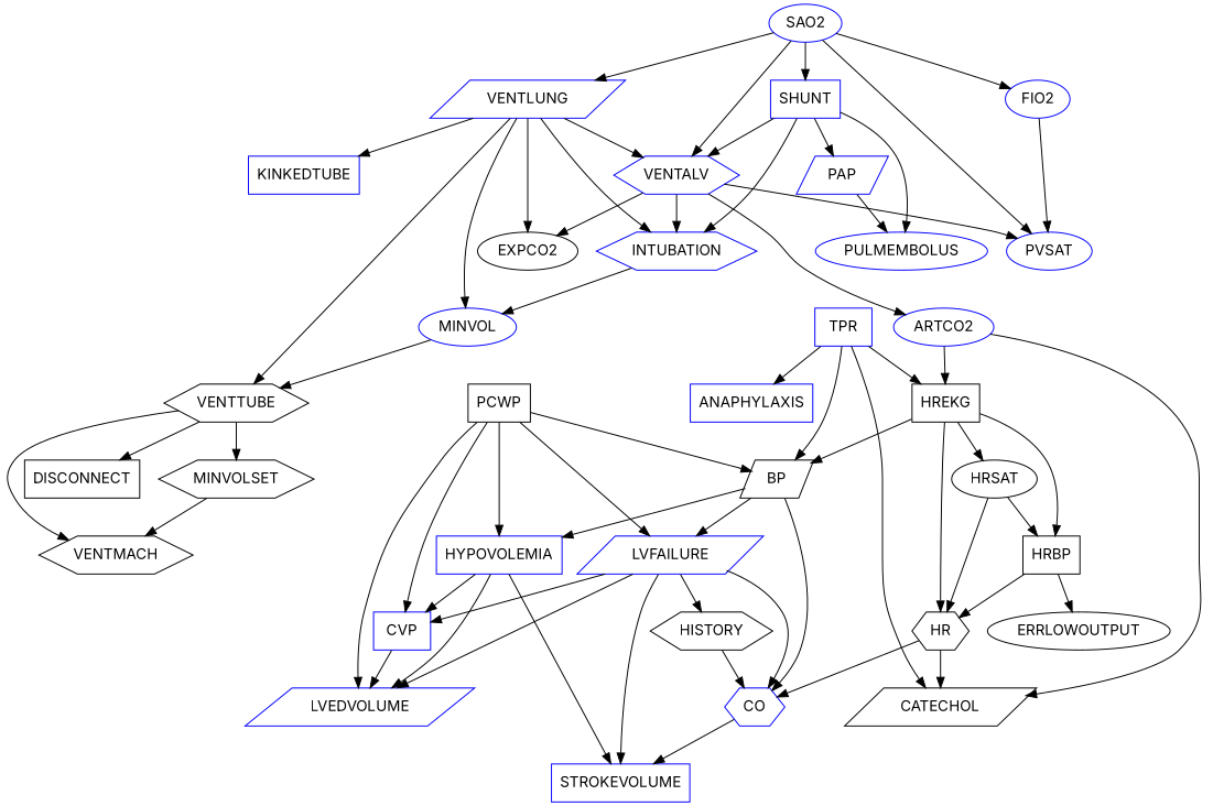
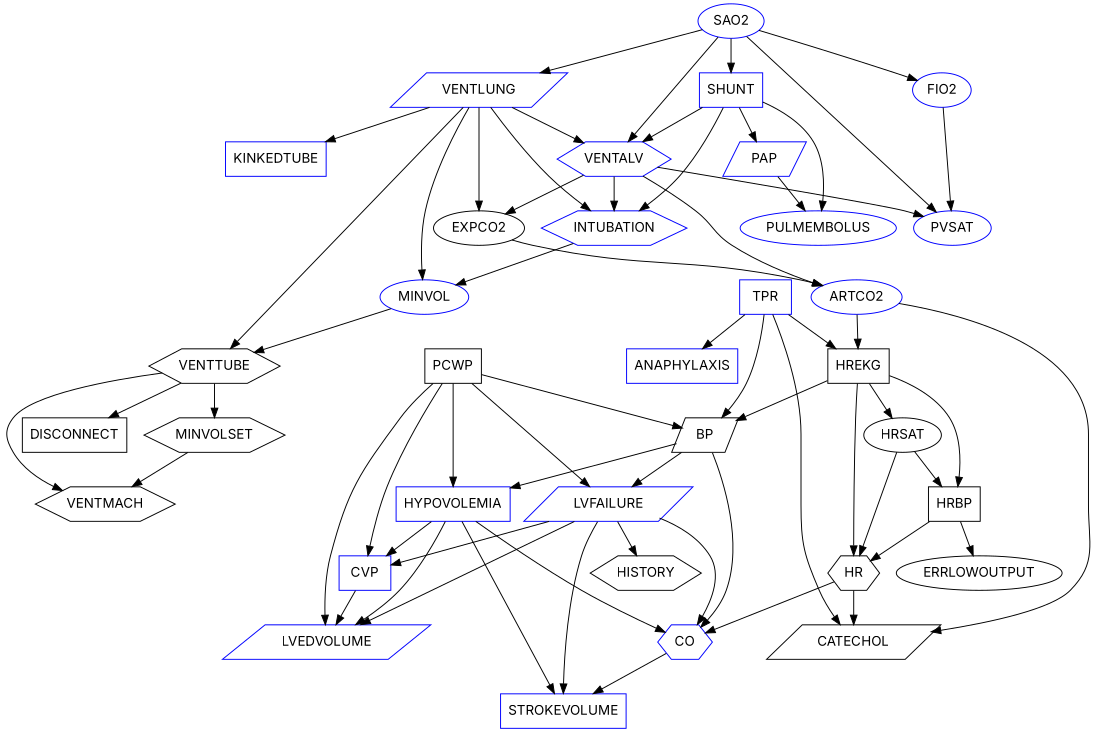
  digraph {
    fontname=Inter
    node [color=blue fontname=Inter shape=box]
    edge [fontname=Inter]
    CO [shape=hexagon]
    HYPOVOLEMIA
    CVP
    LVEDVOLUME [shape=parallelogram]
    STROKEVOLUME
    LVFAILURE [shape=parallelogram]
    HISTORY [color=black shape=hexagon]
    HR [color=black shape=hexagon]
    CATECHOL [color=black shape=parallelogram]
    BP [color=black shape=parallelogram]
    PCWP [color=black]
    VENTTUBE [color=black shape=hexagon]
    MINVOLSET [color=black shape=hexagon]
    DISCONNECT [color=black]
    VENTMACH [color=black shape=hexagon]
    HREKG [color=black]
    HRBP [color=black]
    HRSAT [color=black shape=ellipse]
    ERRLOWOUTPUT [color=black shape=ellipse]
    TPR
    ANAPHYLAXIS
    VENTLUNG [shape=parallelogram]
    EXPCO2 [color=black shape=ellipse]
    VENTALV [shape=hexagon]
    KINKEDTUBE
    INTUBATION [shape=hexagon]
    MINVOL [shape=ellipse]
    ARTCO2 [shape=ellipse]
    PVSAT [shape=ellipse]
    SHUNT
    PAP [shape=parallelogram]
    PULMEMBOLUS [shape=ellipse]
    FIO2 [shape=ellipse]
    SAO2 [shape=ellipse]
    CO -> STROKEVOLUME
-   HISTORY -> CO
+   HYPOVOLEMIA -> CO
    HYPOVOLEMIA -> CVP
    HYPOVOLEMIA -> LVEDVOLUME
    HYPOVOLEMIA -> STROKEVOLUME
    CVP -> LVEDVOLUME
    LVFAILURE -> CO
    LVFAILURE -> CVP
    LVFAILURE -> LVEDVOLUME
    LVFAILURE -> STROKEVOLUME
    LVFAILURE -> HISTORY
    HR -> CO
    HR -> CATECHOL
    BP -> CO
    BP -> HYPOVOLEMIA
    BP -> LVFAILURE
    PCWP -> HYPOVOLEMIA
    PCWP -> CVP
    PCWP -> LVEDVOLUME
    PCWP -> LVFAILURE
    PCWP -> BP
    VENTTUBE -> MINVOLSET
    VENTTUBE -> DISCONNECT
    VENTTUBE -> VENTMACH
    MINVOLSET -> VENTMACH
    HREKG -> HR
    HREKG -> BP
    HREKG -> HRBP
    HREKG -> HRSAT
    HRBP -> HR
    HRBP -> ERRLOWOUTPUT
    HRSAT -> HR
    HRSAT -> HRBP
    TPR -> CATECHOL
    TPR -> BP
    TPR -> HREKG
    TPR -> ANAPHYLAXIS
    VENTLUNG -> VENTTUBE
    VENTLUNG -> EXPCO2
    VENTLUNG -> VENTALV
    VENTLUNG -> KINKEDTUBE
    VENTLUNG -> INTUBATION
    VENTLUNG -> MINVOL
+   EXPCO2 -> ARTCO2
    VENTALV -> EXPCO2
    VENTALV -> INTUBATION
    VENTALV -> ARTCO2
    VENTALV -> PVSAT
    INTUBATION -> MINVOL
    MINVOL -> VENTTUBE
    ARTCO2 -> CATECHOL
    ARTCO2 -> HREKG
    SHUNT -> VENTALV
    SHUNT -> INTUBATION
    SHUNT -> PAP
    SHUNT -> PULMEMBOLUS
    PAP -> PULMEMBOLUS
    FIO2 -> PVSAT
    SAO2 -> VENTLUNG
    SAO2 -> VENTALV
    SAO2 -> PVSAT
    SAO2 -> SHUNT
    SAO2 -> FIO2
  }
